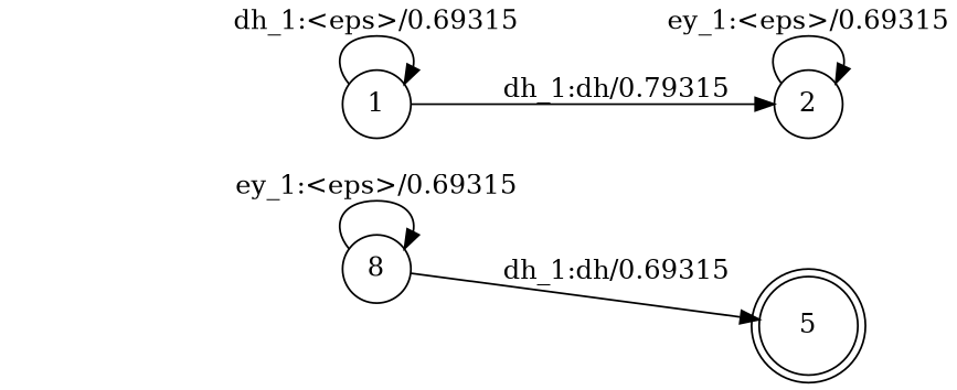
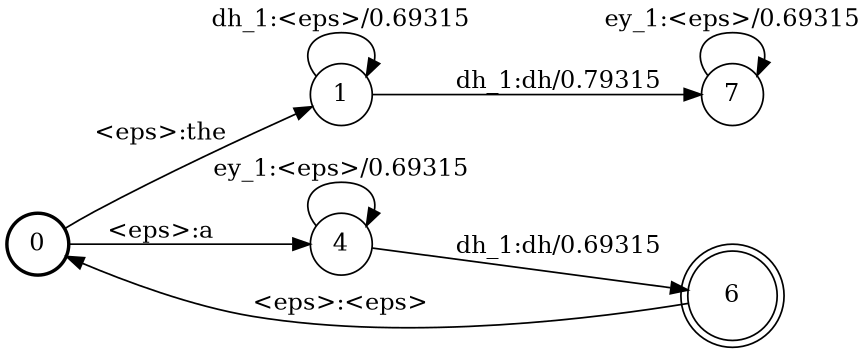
  digraph {
    nodesep=0.25
    rankdir=LR
    ranksep=0.4
    node [fontsize=14 shape=circle style=solid]
    edge [fontsize=14]
+   n1 [label=0 style=bold]
    n2 [label=1]
-   n3 [label=8]
-   n4 [label=2]
-   n5 [label=5 shape=doublecircle]
+   n3 [label=4]
+   n4 [label=7]
+   n5 [label=6 shape=doublecircle]
+   n1 -> n2 [label="<eps>:the"]
+   n1 -> n3 [label="<eps>:a"]
    n2 -> n2 [label="dh_1:<eps>/0.69315"]
    n2 -> n4 [label="dh_1:dh/0.79315"]
    n3 -> n3 [label="ey_1:<eps>/0.69315"]
    n3 -> n5 [label="dh_1:dh/0.69315"]
    n4 -> n4 [label="ey_1:<eps>/0.69315"]
+   n5 -> n1 [label="<eps>:<eps>"]
  }
